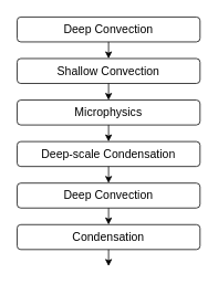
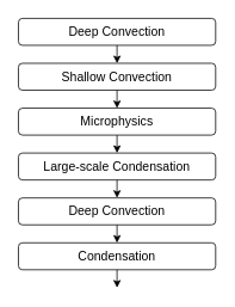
  <mxCell id="0" />
  <mxCell id="1" parent="0" />
  <mxCell id="2" value="" style="rounded=1;whiteSpace=wrap;html=1;" vertex="1" parent="1"><mxGeometry x="20" y="20" width="220" height="30" as="geometry" /></mxCell>
  <mxCell id="3" value="" style="edgeStyle=orthogonalEdgeStyle;rounded=0;orthogonalLoop=1;jettySize=auto;html=1;" edge="1" parent="1" source="4"><mxGeometry relative="1" as="geometry"><mxPoint x="130" y="70" as="targetPoint" /></mxGeometry></mxCell>
  <mxCell id="4" value="&lt;font style=&quot;font-size: 14px;&quot;&gt;Deep Convection&lt;/font&gt;" style="text;html=1;strokeColor=none;fillColor=none;align=center;verticalAlign=middle;whiteSpace=wrap;rounded=0;" vertex="1" parent="1"><mxGeometry x="60" y="20" width="140" height="30" as="geometry" /></mxCell>
  <mxCell id="5" value="" style="rounded=1;whiteSpace=wrap;html=1;" vertex="1" parent="1"><mxGeometry x="20" y="70" width="220" height="30" as="geometry" /></mxCell>
  <mxCell id="6" value="" style="edgeStyle=orthogonalEdgeStyle;rounded=0;orthogonalLoop=1;jettySize=auto;html=1;" edge="1" source="7" parent="1"><mxGeometry relative="1" as="geometry"><mxPoint x="130" y="120" as="targetPoint" /></mxGeometry></mxCell>
  <mxCell id="7" value="&lt;span style=&quot;font-size: 14px;&quot;&gt;Shallow Convection&lt;/span&gt;" style="text;html=1;strokeColor=none;fillColor=none;align=center;verticalAlign=middle;whiteSpace=wrap;rounded=0;" vertex="1" parent="1"><mxGeometry x="60" y="70" width="140" height="30" as="geometry" /></mxCell>
  <mxCell id="8" value="" style="rounded=1;whiteSpace=wrap;html=1;" vertex="1" parent="1"><mxGeometry x="20" y="120" width="220" height="30" as="geometry" /></mxCell>
  <mxCell id="9" value="" style="edgeStyle=orthogonalEdgeStyle;rounded=0;orthogonalLoop=1;jettySize=auto;html=1;" edge="1" source="10" parent="1"><mxGeometry relative="1" as="geometry"><mxPoint x="130" y="170" as="targetPoint" /></mxGeometry></mxCell>
  <mxCell id="10" value="&lt;span style=&quot;font-size: 14px;&quot;&gt;Microphysics&lt;/span&gt;" style="text;html=1;strokeColor=none;fillColor=none;align=center;verticalAlign=middle;whiteSpace=wrap;rounded=0;" vertex="1" parent="1"><mxGeometry x="60" y="120" width="140" height="30" as="geometry" /></mxCell>
- <mxCell id="11" value="&lt;font style=&quot;font-size: 14px;&quot;&gt;Deep-scale Condensation&lt;/font&gt;" style="rounded=1;whiteSpace=wrap;html=1;" vertex="1" parent="1"><mxGeometry x="20" y="170" width="220" height="30" as="geometry" /></mxCell>
+ <mxCell id="11" value="&lt;font style=&quot;font-size: 14px;&quot;&gt;Large-scale Condensation&lt;/font&gt;" style="rounded=1;whiteSpace=wrap;html=1;" vertex="1" parent="1"><mxGeometry x="20" y="170" width="220" height="30" as="geometry" /></mxCell>
  <mxCell id="12" value="" style="edgeStyle=orthogonalEdgeStyle;rounded=0;orthogonalLoop=1;jettySize=auto;html=1;" edge="1" parent="1"><mxGeometry relative="1" as="geometry"><mxPoint x="130" y="200" as="sourcePoint" /><mxPoint x="130" y="220" as="targetPoint" /></mxGeometry></mxCell>
  <mxCell id="13" value="" style="rounded=1;whiteSpace=wrap;html=1;" vertex="1" parent="1"><mxGeometry x="20" y="220" width="220" height="30" as="geometry" /></mxCell>
  <mxCell id="14" value="" style="edgeStyle=orthogonalEdgeStyle;rounded=0;orthogonalLoop=1;jettySize=auto;html=1;" edge="1" source="15" parent="1"><mxGeometry relative="1" as="geometry"><mxPoint x="130" y="270" as="targetPoint" /></mxGeometry></mxCell>
  <mxCell id="15" value="&lt;font style=&quot;font-size: 14px;&quot;&gt;Deep Convection&lt;/font&gt;" style="text;html=1;strokeColor=none;fillColor=none;align=center;verticalAlign=middle;whiteSpace=wrap;rounded=0;" vertex="1" parent="1"><mxGeometry x="60" y="220" width="140" height="30" as="geometry" /></mxCell>
  <mxCell id="16" value="" style="rounded=1;whiteSpace=wrap;html=1;" vertex="1" parent="1"><mxGeometry x="20" y="270" width="220" height="30" as="geometry" /></mxCell>
  <mxCell id="17" value="" style="edgeStyle=orthogonalEdgeStyle;rounded=0;orthogonalLoop=1;jettySize=auto;html=1;" edge="1" source="18" parent="1"><mxGeometry relative="1" as="geometry"><mxPoint x="130" y="320" as="targetPoint" /></mxGeometry></mxCell>
  <mxCell id="18" value="&lt;span style=&quot;font-size: 14px;&quot;&gt;Condensation&lt;/span&gt;" style="text;html=1;strokeColor=none;fillColor=none;align=center;verticalAlign=middle;whiteSpace=wrap;rounded=0;" vertex="1" parent="1"><mxGeometry x="60" y="270" width="140" height="30" as="geometry" /></mxCell>
